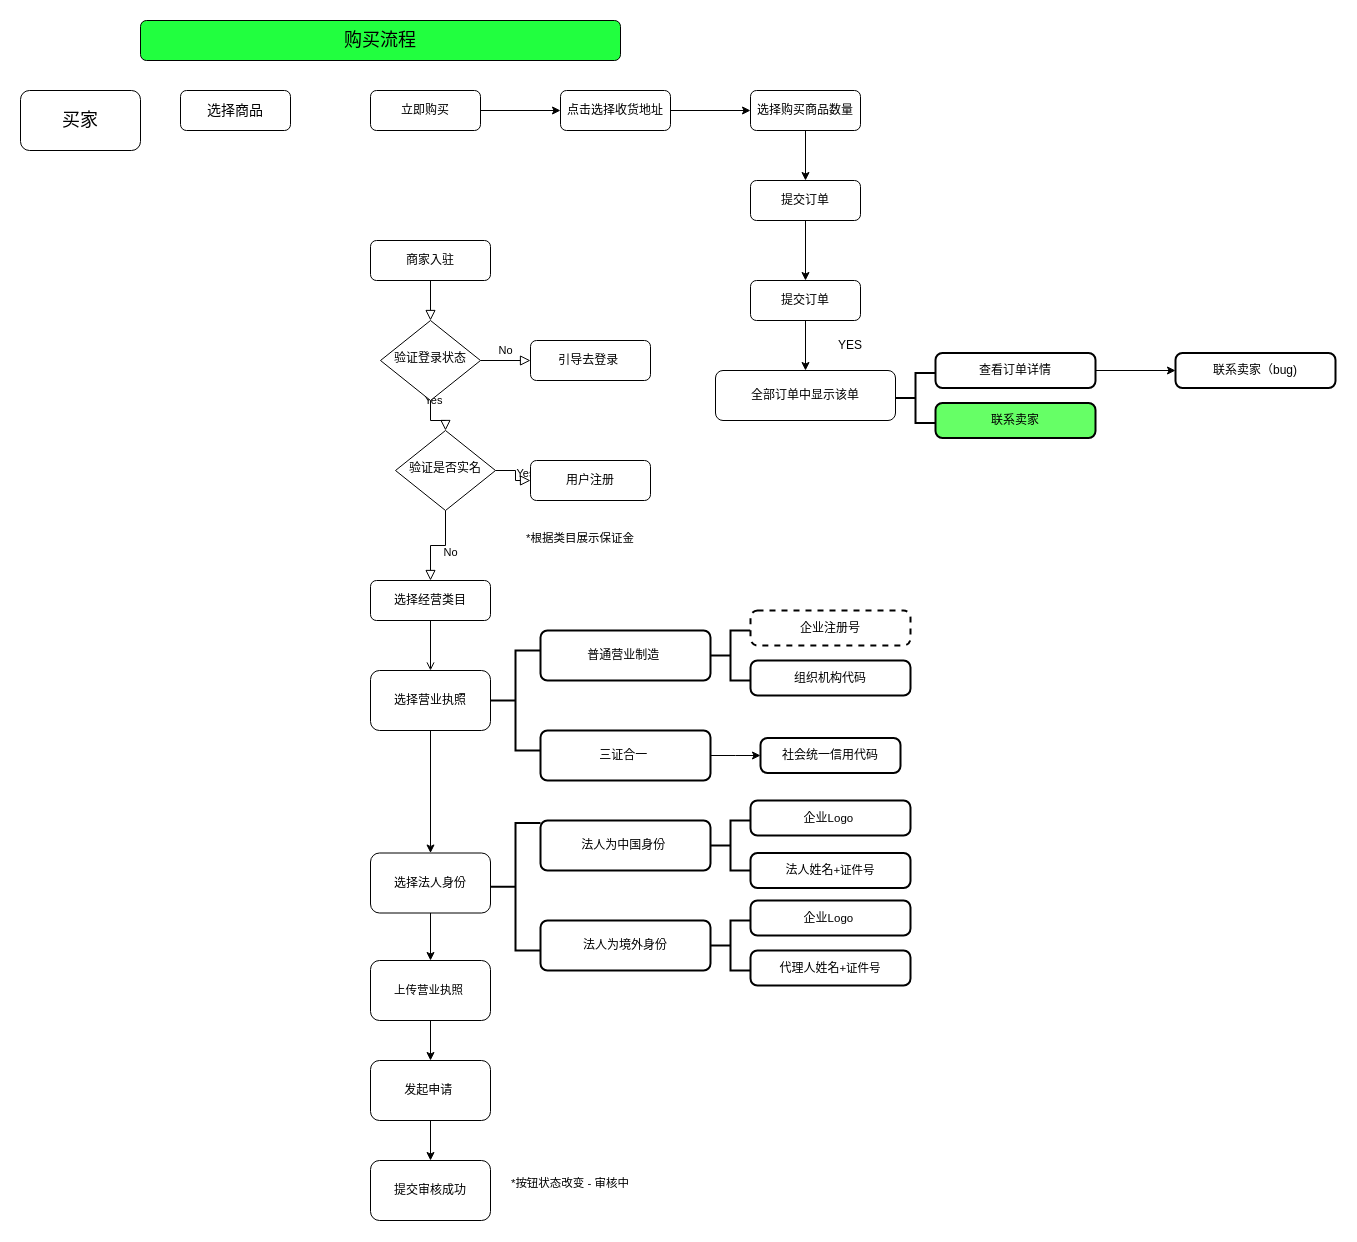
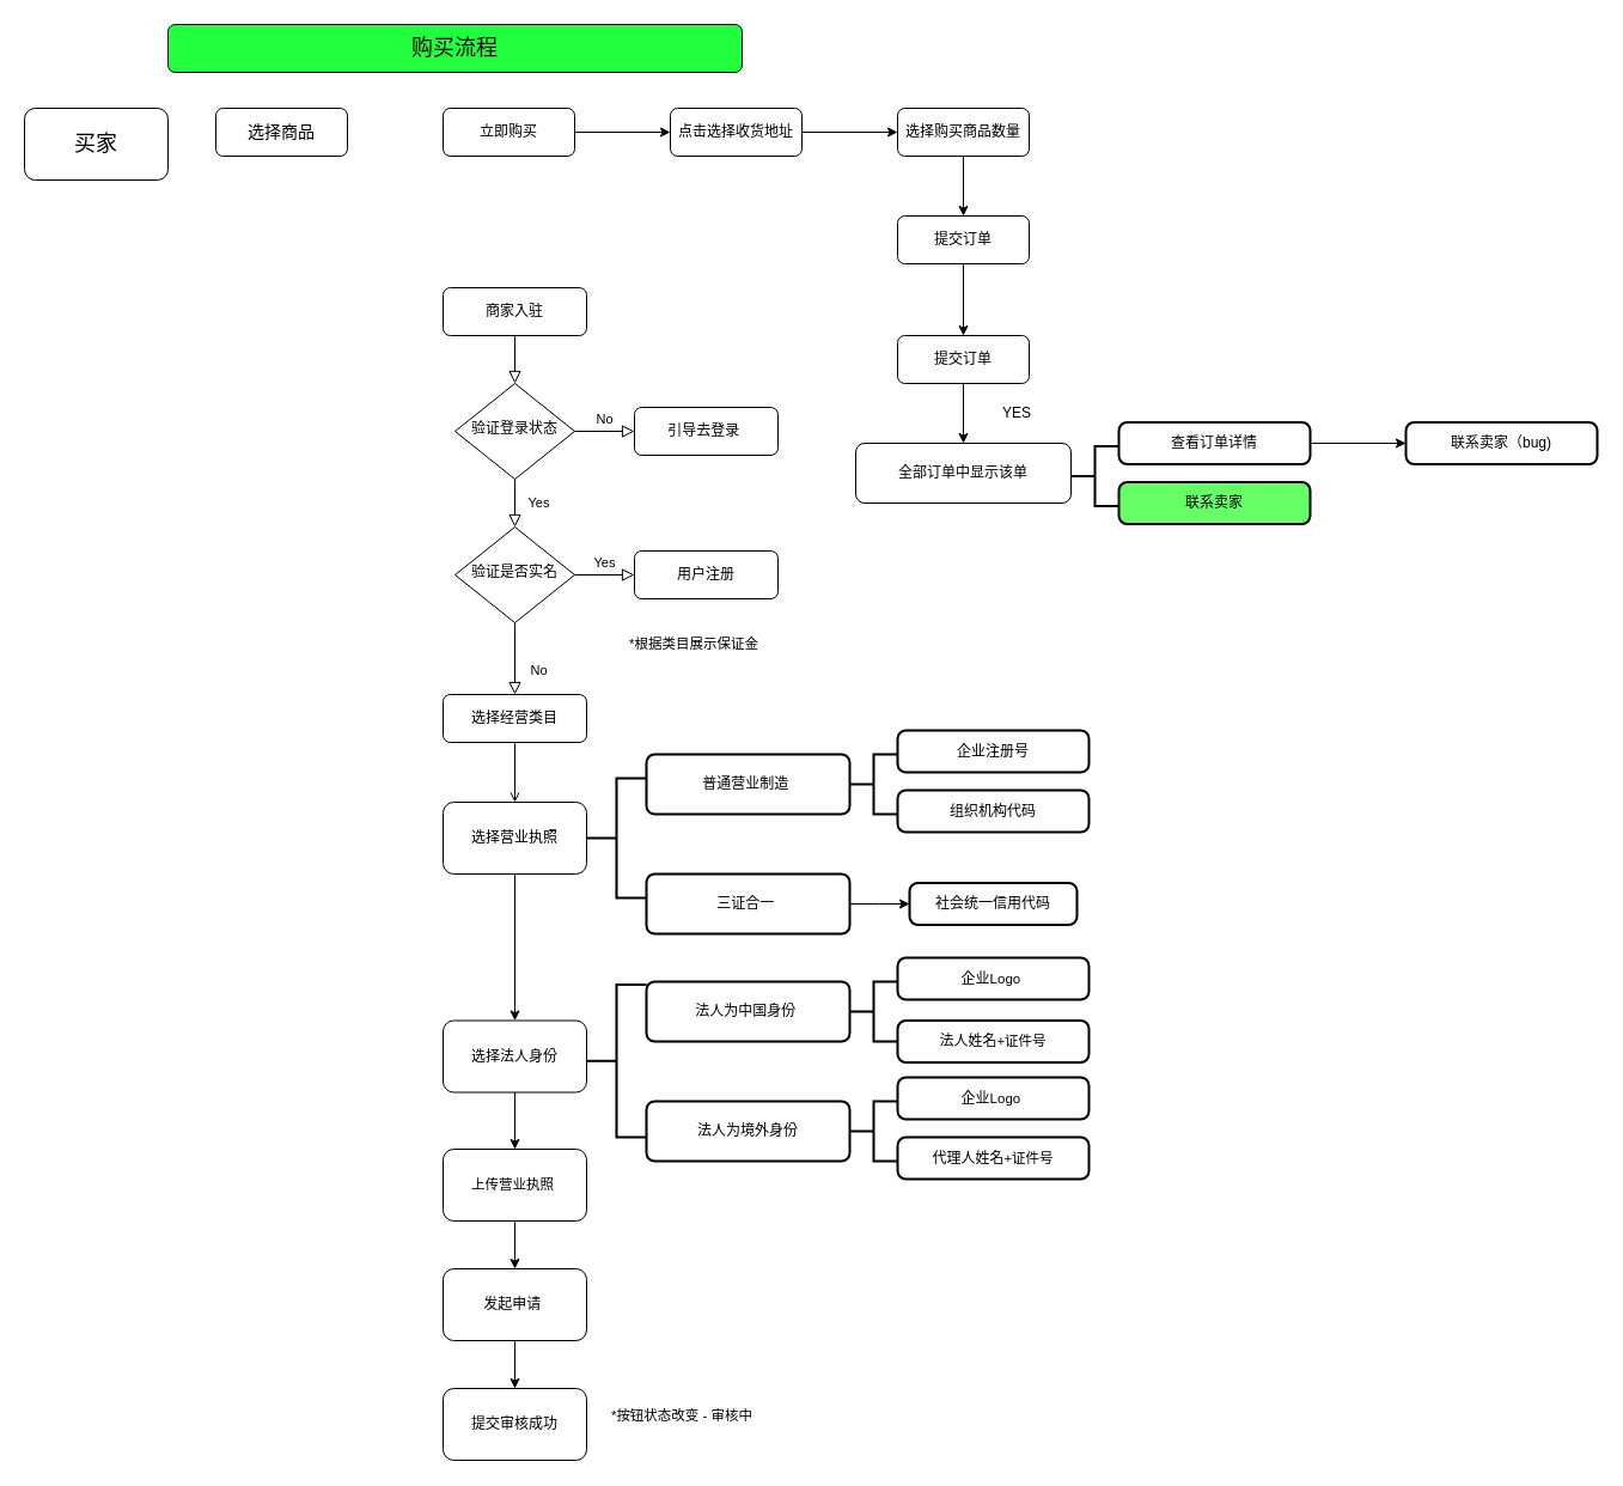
  <mxCell id="0" />
  <mxCell id="1" parent="0" />
  <mxCell id="2" value="" style="rounded=0;html=1;jettySize=auto;orthogonalLoop=1;fontSize=11;endArrow=block;endFill=0;endSize=8;strokeWidth=1;shadow=0;labelBackgroundColor=none;edgeStyle=orthogonalEdgeStyle;" parent="1" source="3" target="6" edge="1"><mxGeometry relative="1" as="geometry" /></mxCell>
  <mxCell id="3" value="&lt;div&gt;商家入驻&lt;/div&gt;" style="rounded=1;whiteSpace=wrap;html=1;fontSize=12;glass=0;strokeWidth=1;shadow=0;" parent="1" vertex="1"><mxGeometry x="370" y="240" width="120" height="40" as="geometry" /></mxCell>
  <mxCell id="4" value="Yes" style="rounded=0;html=1;jettySize=auto;orthogonalLoop=1;fontSize=11;endArrow=block;endFill=0;endSize=8;strokeWidth=1;shadow=0;labelBackgroundColor=none;edgeStyle=orthogonalEdgeStyle;" parent="1" source="6" target="10" edge="1"><mxGeometry y="20" relative="1" as="geometry"><mxPoint as="offset" /></mxGeometry></mxCell>
  <mxCell id="5" value="No" style="edgeStyle=orthogonalEdgeStyle;rounded=0;html=1;jettySize=auto;orthogonalLoop=1;fontSize=11;endArrow=block;endFill=0;endSize=8;strokeWidth=1;shadow=0;labelBackgroundColor=none;" parent="1" source="6" target="7" edge="1"><mxGeometry y="10" relative="1" as="geometry"><mxPoint as="offset" /></mxGeometry></mxCell>
  <mxCell id="6" value="&lt;div&gt;验证登录状态&lt;/div&gt;" style="rhombus;whiteSpace=wrap;html=1;shadow=0;fontFamily=Helvetica;fontSize=12;align=center;strokeWidth=1;spacing=6;spacingTop=-4;" parent="1" vertex="1"><mxGeometry x="380" y="320" width="100" height="80" as="geometry" /></mxCell>
  <mxCell id="7" value="&lt;div&gt;引导去登录&amp;nbsp;&lt;/div&gt;" style="rounded=1;whiteSpace=wrap;html=1;fontSize=12;glass=0;strokeWidth=1;shadow=0;" parent="1" vertex="1"><mxGeometry x="530" y="340" width="120" height="40" as="geometry" /></mxCell>
  <mxCell id="8" value="No" style="rounded=0;html=1;jettySize=auto;orthogonalLoop=1;fontSize=11;endArrow=block;endFill=0;endSize=8;strokeWidth=1;shadow=0;labelBackgroundColor=none;edgeStyle=orthogonalEdgeStyle;" parent="1" source="10" target="12" edge="1"><mxGeometry x="0.333" y="20" relative="1" as="geometry"><mxPoint as="offset" /></mxGeometry></mxCell>
  <mxCell id="9" value="Yes" style="edgeStyle=orthogonalEdgeStyle;rounded=0;html=1;jettySize=auto;orthogonalLoop=1;fontSize=11;endArrow=block;endFill=0;endSize=8;strokeWidth=1;shadow=0;labelBackgroundColor=none;" parent="1" source="10" target="13" edge="1"><mxGeometry y="10" relative="1" as="geometry"><mxPoint as="offset" /></mxGeometry></mxCell>
- <mxCell id="10" value="&lt;div&gt;验证是否实名&lt;/div&gt;" style="rhombus;whiteSpace=wrap;html=1;shadow=0;fontFamily=Helvetica;fontSize=12;align=center;strokeWidth=1;spacing=6;spacingTop=-4;" parent="1" vertex="1"><mxGeometry x="395" y="430" width="100" height="80" as="geometry" /></mxCell>
+ <mxCell id="10" value="&lt;div&gt;验证是否实名&lt;/div&gt;" style="rhombus;whiteSpace=wrap;html=1;shadow=0;fontFamily=Helvetica;fontSize=12;align=center;strokeWidth=1;spacing=6;spacingTop=-4;" parent="1" vertex="1"><mxGeometry x="380" y="440" width="100" height="80" as="geometry" /></mxCell>
  <mxCell id="11" value="" style="edgeStyle=orthogonalEdgeStyle;rounded=0;orthogonalLoop=1;jettySize=auto;html=1;endArrow=open;" edge="1" parent="1" source="12" target="17"><mxGeometry relative="1" as="geometry" /></mxCell>
  <mxCell id="12" value="&lt;div&gt;选择经营类目&lt;/div&gt;" style="rounded=1;whiteSpace=wrap;html=1;fontSize=12;glass=0;strokeWidth=1;shadow=0;" parent="1" vertex="1"><mxGeometry x="370" y="580" width="120" height="40" as="geometry" /></mxCell>
  <mxCell id="13" value="&lt;div&gt;用户注册&lt;/div&gt;" style="rounded=1;whiteSpace=wrap;html=1;fontSize=12;glass=0;strokeWidth=1;shadow=0;" parent="1" vertex="1"><mxGeometry x="530" y="460" width="120" height="40" as="geometry" /></mxCell>
  <mxCell id="14" value="&lt;span style=&quot;font-size: 18px;&quot;&gt;购买流程&lt;/span&gt;" style="rounded=1;whiteSpace=wrap;html=1;fontSize=12;glass=0;strokeWidth=1;shadow=0;fillColor=#21FF3F;" vertex="1" parent="1"><mxGeometry x="140" y="20" width="480" height="40" as="geometry" /></mxCell>
  <mxCell id="15" value="&#10;&#10;&lt;div&gt;&lt;span style=&quot;mso-spacerun:'yes';font-size:8.638pt;font-family:Arial;color:rgb(0,0,0);&quot;&gt;*&lt;/span&gt;&lt;span style=&quot;mso-spacerun:'yes';font-size:8.638pt;font-family:微软雅黑;color:rgb(0,0,0);&quot;&gt;根据类目展示保证金&#10;&lt;/span&gt;&lt;/div&gt;&#10;&#10;&#10;" style="text;html=1;strokeColor=none;fillColor=none;align=center;verticalAlign=middle;whiteSpace=wrap;rounded=0;" vertex="1" parent="1"><mxGeometry x="490" y="530" width="180" height="30" as="geometry" /></mxCell>
  <mxCell id="16" value="" style="edgeStyle=orthogonalEdgeStyle;rounded=0;orthogonalLoop=1;jettySize=auto;html=1;" edge="1" parent="1" source="17" target="27"><mxGeometry relative="1" as="geometry" /></mxCell>
  <mxCell id="17" value="&lt;div&gt;选择营业执照&lt;/div&gt;" style="whiteSpace=wrap;html=1;rounded=1;glass=0;strokeWidth=1;shadow=0;" vertex="1" parent="1"><mxGeometry x="370" y="670" width="120" height="60" as="geometry" /></mxCell>
  <mxCell id="18" value="" style="strokeWidth=2;html=1;shape=mxgraph.flowchart.annotation_2;align=left;labelPosition=right;pointerEvents=1;" vertex="1" parent="1"><mxGeometry x="490" y="650" width="50" height="100" as="geometry" /></mxCell>
  <mxCell id="19" value="&lt;div&gt;普通营业制造&amp;nbsp;&lt;/div&gt;" style="rounded=1;whiteSpace=wrap;html=1;absoluteArcSize=1;arcSize=14;strokeWidth=2;" vertex="1" parent="1"><mxGeometry x="540" y="630" width="170" height="50" as="geometry" /></mxCell>
  <mxCell id="20" value="" style="edgeStyle=orthogonalEdgeStyle;rounded=0;orthogonalLoop=1;jettySize=auto;html=1;" edge="1" parent="1" source="21"><mxGeometry relative="1" as="geometry"><mxPoint x="760" y="755" as="targetPoint" /></mxGeometry></mxCell>
  <mxCell id="21" value="&lt;div&gt;三证合一&amp;nbsp;&lt;/div&gt;" style="rounded=1;whiteSpace=wrap;html=1;absoluteArcSize=1;arcSize=14;strokeWidth=2;" vertex="1" parent="1"><mxGeometry x="540" y="730" width="170" height="50" as="geometry" /></mxCell>
  <mxCell id="22" value="" style="strokeWidth=2;html=1;shape=mxgraph.flowchart.annotation_2;align=left;labelPosition=right;pointerEvents=1;" vertex="1" parent="1"><mxGeometry x="710" y="630" width="40" height="50" as="geometry" /></mxCell>
- <mxCell id="23" value="&lt;div&gt;企业注册号&lt;/div&gt;" style="rounded=1;whiteSpace=wrap;html=1;absoluteArcSize=1;arcSize=14;strokeWidth=2;dashed=1;" vertex="1" parent="1"><mxGeometry x="750" y="610" width="160" height="35" as="geometry" /></mxCell>
+ <mxCell id="23" value="&lt;div&gt;企业注册号&lt;/div&gt;" style="rounded=1;whiteSpace=wrap;html=1;absoluteArcSize=1;arcSize=14;strokeWidth=2;" vertex="1" parent="1"><mxGeometry x="750" y="610" width="160" height="35" as="geometry" /></mxCell>
  <mxCell id="24" value="&lt;div&gt;组织机构代码&lt;/div&gt;" style="rounded=1;whiteSpace=wrap;html=1;absoluteArcSize=1;arcSize=14;strokeWidth=2;" vertex="1" parent="1"><mxGeometry x="750" y="660" width="160" height="35" as="geometry" /></mxCell>
  <mxCell id="25" value="&lt;div&gt;社会统一信用代码&lt;/div&gt;" style="rounded=1;whiteSpace=wrap;html=1;absoluteArcSize=1;arcSize=14;strokeWidth=2;" vertex="1" parent="1"><mxGeometry x="760" y="737.5" width="140" height="35" as="geometry" /></mxCell>
  <mxCell id="26" value="" style="edgeStyle=orthogonalEdgeStyle;rounded=0;orthogonalLoop=1;jettySize=auto;html=1;" edge="1" parent="1" source="27" target="38"><mxGeometry relative="1" as="geometry" /></mxCell>
  <mxCell id="27" value="&lt;div&gt;选择法人身份&lt;/div&gt;" style="whiteSpace=wrap;html=1;rounded=1;glass=0;strokeWidth=1;shadow=0;" vertex="1" parent="1"><mxGeometry x="370" y="852.5" width="120" height="60" as="geometry" /></mxCell>
  <mxCell id="28" value="" style="strokeWidth=2;html=1;shape=mxgraph.flowchart.annotation_2;align=left;labelPosition=right;pointerEvents=1;" vertex="1" parent="1"><mxGeometry x="490" y="822.5" width="50" height="127.5" as="geometry" /></mxCell>
  <mxCell id="29" value="&lt;div&gt;法人为中国身份&amp;nbsp;&lt;/div&gt;" style="rounded=1;whiteSpace=wrap;html=1;absoluteArcSize=1;arcSize=14;strokeWidth=2;" vertex="1" parent="1"><mxGeometry x="540" y="820" width="170" height="50" as="geometry" /></mxCell>
  <mxCell id="30" value="&lt;div&gt;法人为境外身份&lt;/div&gt;" style="rounded=1;whiteSpace=wrap;html=1;absoluteArcSize=1;arcSize=14;strokeWidth=2;" vertex="1" parent="1"><mxGeometry x="540" y="920" width="170" height="50" as="geometry" /></mxCell>
  <mxCell id="31" value="" style="strokeWidth=2;html=1;shape=mxgraph.flowchart.annotation_2;align=left;labelPosition=right;pointerEvents=1;" vertex="1" parent="1"><mxGeometry x="710" y="820" width="40" height="50" as="geometry" /></mxCell>
  <mxCell id="32" value="&lt;div&gt;企业&lt;span style=&quot;font-size: 8.638pt; font-family: Arial;&quot;&gt;Logo&amp;nbsp;&lt;/span&gt;&lt;/div&gt;" style="rounded=1;whiteSpace=wrap;html=1;absoluteArcSize=1;arcSize=14;strokeWidth=2;" vertex="1" parent="1"><mxGeometry x="750" y="800" width="160" height="35" as="geometry" /></mxCell>
  <mxCell id="33" value="&lt;div&gt;法人姓名&lt;span style=&quot;font-size: 8.638pt; font-family: Arial;&quot;&gt;+&lt;/span&gt;&lt;span style=&quot;font-size: 8.638pt; font-family: 微软雅黑;&quot;&gt;证件号&lt;/span&gt;&lt;/div&gt;" style="rounded=1;whiteSpace=wrap;html=1;absoluteArcSize=1;arcSize=14;strokeWidth=2;" vertex="1" parent="1"><mxGeometry x="750" y="852.5" width="160" height="35" as="geometry" /></mxCell>
  <mxCell id="34" value="" style="strokeWidth=2;html=1;shape=mxgraph.flowchart.annotation_2;align=left;labelPosition=right;pointerEvents=1;" vertex="1" parent="1"><mxGeometry x="710" y="920" width="40" height="50" as="geometry" /></mxCell>
  <mxCell id="35" value="&lt;div&gt;企业&lt;span style=&quot;font-size: 8.638pt; font-family: Arial;&quot;&gt;Logo&amp;nbsp;&lt;/span&gt;&lt;/div&gt;" style="rounded=1;whiteSpace=wrap;html=1;absoluteArcSize=1;arcSize=14;strokeWidth=2;" vertex="1" parent="1"><mxGeometry x="750" y="900" width="160" height="35" as="geometry" /></mxCell>
  <mxCell id="36" value="&lt;div&gt;代理人姓名&lt;span style=&quot;font-size: 8.638pt; font-family: Arial;&quot;&gt;+&lt;/span&gt;&lt;span style=&quot;font-size: 8.638pt; font-family: 微软雅黑;&quot;&gt;证件号&lt;/span&gt;&lt;/div&gt;" style="rounded=1;whiteSpace=wrap;html=1;absoluteArcSize=1;arcSize=14;strokeWidth=2;" vertex="1" parent="1"><mxGeometry x="750" y="950" width="160" height="35" as="geometry" /></mxCell>
  <mxCell id="37" value="" style="edgeStyle=orthogonalEdgeStyle;rounded=0;orthogonalLoop=1;jettySize=auto;html=1;" edge="1" parent="1" source="38" target="40"><mxGeometry relative="1" as="geometry" /></mxCell>
  <mxCell id="38" value="&lt;div&gt;&lt;span style=&quot;font-family: 微软雅黑; font-size: 8.638pt; background-color: initial;&quot;&gt;上传营业执照&amp;nbsp;&lt;/span&gt;&lt;br&gt;&lt;/div&gt;" style="whiteSpace=wrap;html=1;rounded=1;glass=0;strokeWidth=1;shadow=0;" vertex="1" parent="1"><mxGeometry x="370" y="960" width="120" height="60" as="geometry" /></mxCell>
  <mxCell id="39" value="" style="edgeStyle=orthogonalEdgeStyle;rounded=0;orthogonalLoop=1;jettySize=auto;html=1;" edge="1" parent="1" source="40" target="41"><mxGeometry relative="1" as="geometry" /></mxCell>
  <mxCell id="40" value="&lt;div&gt;&lt;div&gt;发起申请&amp;nbsp;&lt;/div&gt;&lt;/div&gt;" style="whiteSpace=wrap;html=1;rounded=1;glass=0;strokeWidth=1;shadow=0;" vertex="1" parent="1"><mxGeometry x="370" y="1060" width="120" height="60" as="geometry" /></mxCell>
  <mxCell id="41" value="&lt;div&gt;提交审核成功&lt;/div&gt;" style="whiteSpace=wrap;html=1;rounded=1;glass=0;strokeWidth=1;shadow=0;" vertex="1" parent="1"><mxGeometry x="370" y="1160" width="120" height="60" as="geometry" /></mxCell>
  <mxCell id="42" value="&#10;&#10;&lt;div&gt;&lt;span style=&quot;mso-spacerun:'yes';font-size:8.638pt;font-family:Arial;color:rgb(0,0,0);&quot;&gt;*&lt;/span&gt;&lt;span style=&quot;mso-spacerun:'yes';font-size:8.638pt;font-family:微软雅黑;color:rgb(0,0,0);&quot;&gt;按钮状态改变&lt;/span&gt;&lt;span style=&quot;mso-spacerun:'yes';font-size:8.638pt;font-family:Arial;color:rgb(0,0,0);&quot;&gt; - &lt;/span&gt;&lt;span style=&quot;mso-spacerun:'yes';font-size:8.638pt;font-family:微软雅黑;color:rgb(0,0,0);&quot;&gt;审核中&lt;/span&gt;&lt;/div&gt;&#10;&#10;&#10;" style="text;html=1;strokeColor=none;fillColor=none;align=center;verticalAlign=middle;whiteSpace=wrap;rounded=0;" vertex="1" parent="1"><mxGeometry x="500" y="1175" width="140" height="30" as="geometry" /></mxCell>
  <mxCell id="43" value="&lt;font style=&quot;font-size: 18px;&quot;&gt;买家&lt;/font&gt;" style="rounded=1;whiteSpace=wrap;html=1;" vertex="1" parent="1"><mxGeometry x="20" y="90" width="120" height="60" as="geometry" /></mxCell>
  <mxCell id="44" value="&lt;font style=&quot;font-size: 14px;&quot;&gt;选择商品&lt;/font&gt;" style="rounded=1;whiteSpace=wrap;html=1;" vertex="1" parent="1"><mxGeometry x="180" y="90" width="110" height="40" as="geometry" /></mxCell>
  <mxCell id="45" value="" style="edgeStyle=orthogonalEdgeStyle;rounded=0;orthogonalLoop=1;jettySize=auto;html=1;" edge="1" parent="1" source="46" target="48"><mxGeometry relative="1" as="geometry" /></mxCell>
  <mxCell id="46" value="&lt;div&gt;立即购买&lt;/div&gt;" style="rounded=1;whiteSpace=wrap;html=1;" vertex="1" parent="1"><mxGeometry x="370" y="90" width="110" height="40" as="geometry" /></mxCell>
  <mxCell id="47" value="" style="edgeStyle=orthogonalEdgeStyle;rounded=0;orthogonalLoop=1;jettySize=auto;html=1;" edge="1" parent="1" source="48" target="50"><mxGeometry relative="1" as="geometry" /></mxCell>
  <mxCell id="48" value="&lt;div&gt;点击选择收货地址&lt;/div&gt;" style="rounded=1;whiteSpace=wrap;html=1;" vertex="1" parent="1"><mxGeometry x="560" y="90" width="110" height="40" as="geometry" /></mxCell>
  <mxCell id="49" value="" style="edgeStyle=orthogonalEdgeStyle;rounded=0;orthogonalLoop=1;jettySize=auto;html=1;" edge="1" parent="1" source="50" target="52"><mxGeometry relative="1" as="geometry" /></mxCell>
  <mxCell id="50" value="&lt;div&gt;选择购买商品数量&lt;/div&gt;" style="rounded=1;whiteSpace=wrap;html=1;" vertex="1" parent="1"><mxGeometry x="750" y="90" width="110" height="40" as="geometry" /></mxCell>
  <mxCell id="51" value="" style="edgeStyle=orthogonalEdgeStyle;rounded=0;orthogonalLoop=1;jettySize=auto;html=1;" edge="1" parent="1" source="52" target="54"><mxGeometry relative="1" as="geometry" /></mxCell>
  <mxCell id="52" value="提交订单" style="rounded=1;whiteSpace=wrap;html=1;" vertex="1" parent="1"><mxGeometry x="750" y="180" width="110" height="40" as="geometry" /></mxCell>
  <mxCell id="53" value="" style="edgeStyle=orthogonalEdgeStyle;rounded=0;orthogonalLoop=1;jettySize=auto;html=1;" edge="1" parent="1" source="54" target="55"><mxGeometry relative="1" as="geometry" /></mxCell>
  <mxCell id="54" value="提交订单" style="rounded=1;whiteSpace=wrap;html=1;" vertex="1" parent="1"><mxGeometry x="750" y="280" width="110" height="40" as="geometry" /></mxCell>
  <mxCell id="55" value="全部订单中显示该单" style="rounded=1;whiteSpace=wrap;html=1;" vertex="1" parent="1"><mxGeometry x="715" y="370" width="180" height="50" as="geometry" /></mxCell>
  <mxCell id="56" value="YES" style="text;html=1;strokeColor=none;fillColor=none;align=center;verticalAlign=middle;whiteSpace=wrap;rounded=0;" vertex="1" parent="1"><mxGeometry x="820" y="330" width="60" height="30" as="geometry" /></mxCell>
  <mxCell id="57" value="" style="strokeWidth=2;html=1;shape=mxgraph.flowchart.annotation_2;align=left;labelPosition=right;pointerEvents=1;" vertex="1" parent="1"><mxGeometry x="895" y="372.5" width="40" height="50" as="geometry" /></mxCell>
  <mxCell id="58" value="" style="edgeStyle=orthogonalEdgeStyle;rounded=0;orthogonalLoop=1;jettySize=auto;html=1;" edge="1" parent="1" source="59" target="61"><mxGeometry relative="1" as="geometry" /></mxCell>
  <mxCell id="59" value="&lt;div&gt;查看订单详情&lt;/div&gt;" style="rounded=1;whiteSpace=wrap;html=1;absoluteArcSize=1;arcSize=14;strokeWidth=2;" vertex="1" parent="1"><mxGeometry x="935" y="352.5" width="160" height="35" as="geometry" /></mxCell>
  <mxCell id="60" value="&lt;div&gt;联系卖家&lt;/div&gt;" style="rounded=1;whiteSpace=wrap;html=1;absoluteArcSize=1;arcSize=14;strokeWidth=2;fillColor=#66FF66;" vertex="1" parent="1"><mxGeometry x="935" y="402.5" width="160" height="35" as="geometry" /></mxCell>
  <mxCell id="61" value="&lt;div&gt;联系卖家（bug)&lt;/div&gt;" style="rounded=1;whiteSpace=wrap;html=1;absoluteArcSize=1;arcSize=14;strokeWidth=2;" vertex="1" parent="1"><mxGeometry x="1175" y="352.5" width="160" height="35" as="geometry" /></mxCell>
